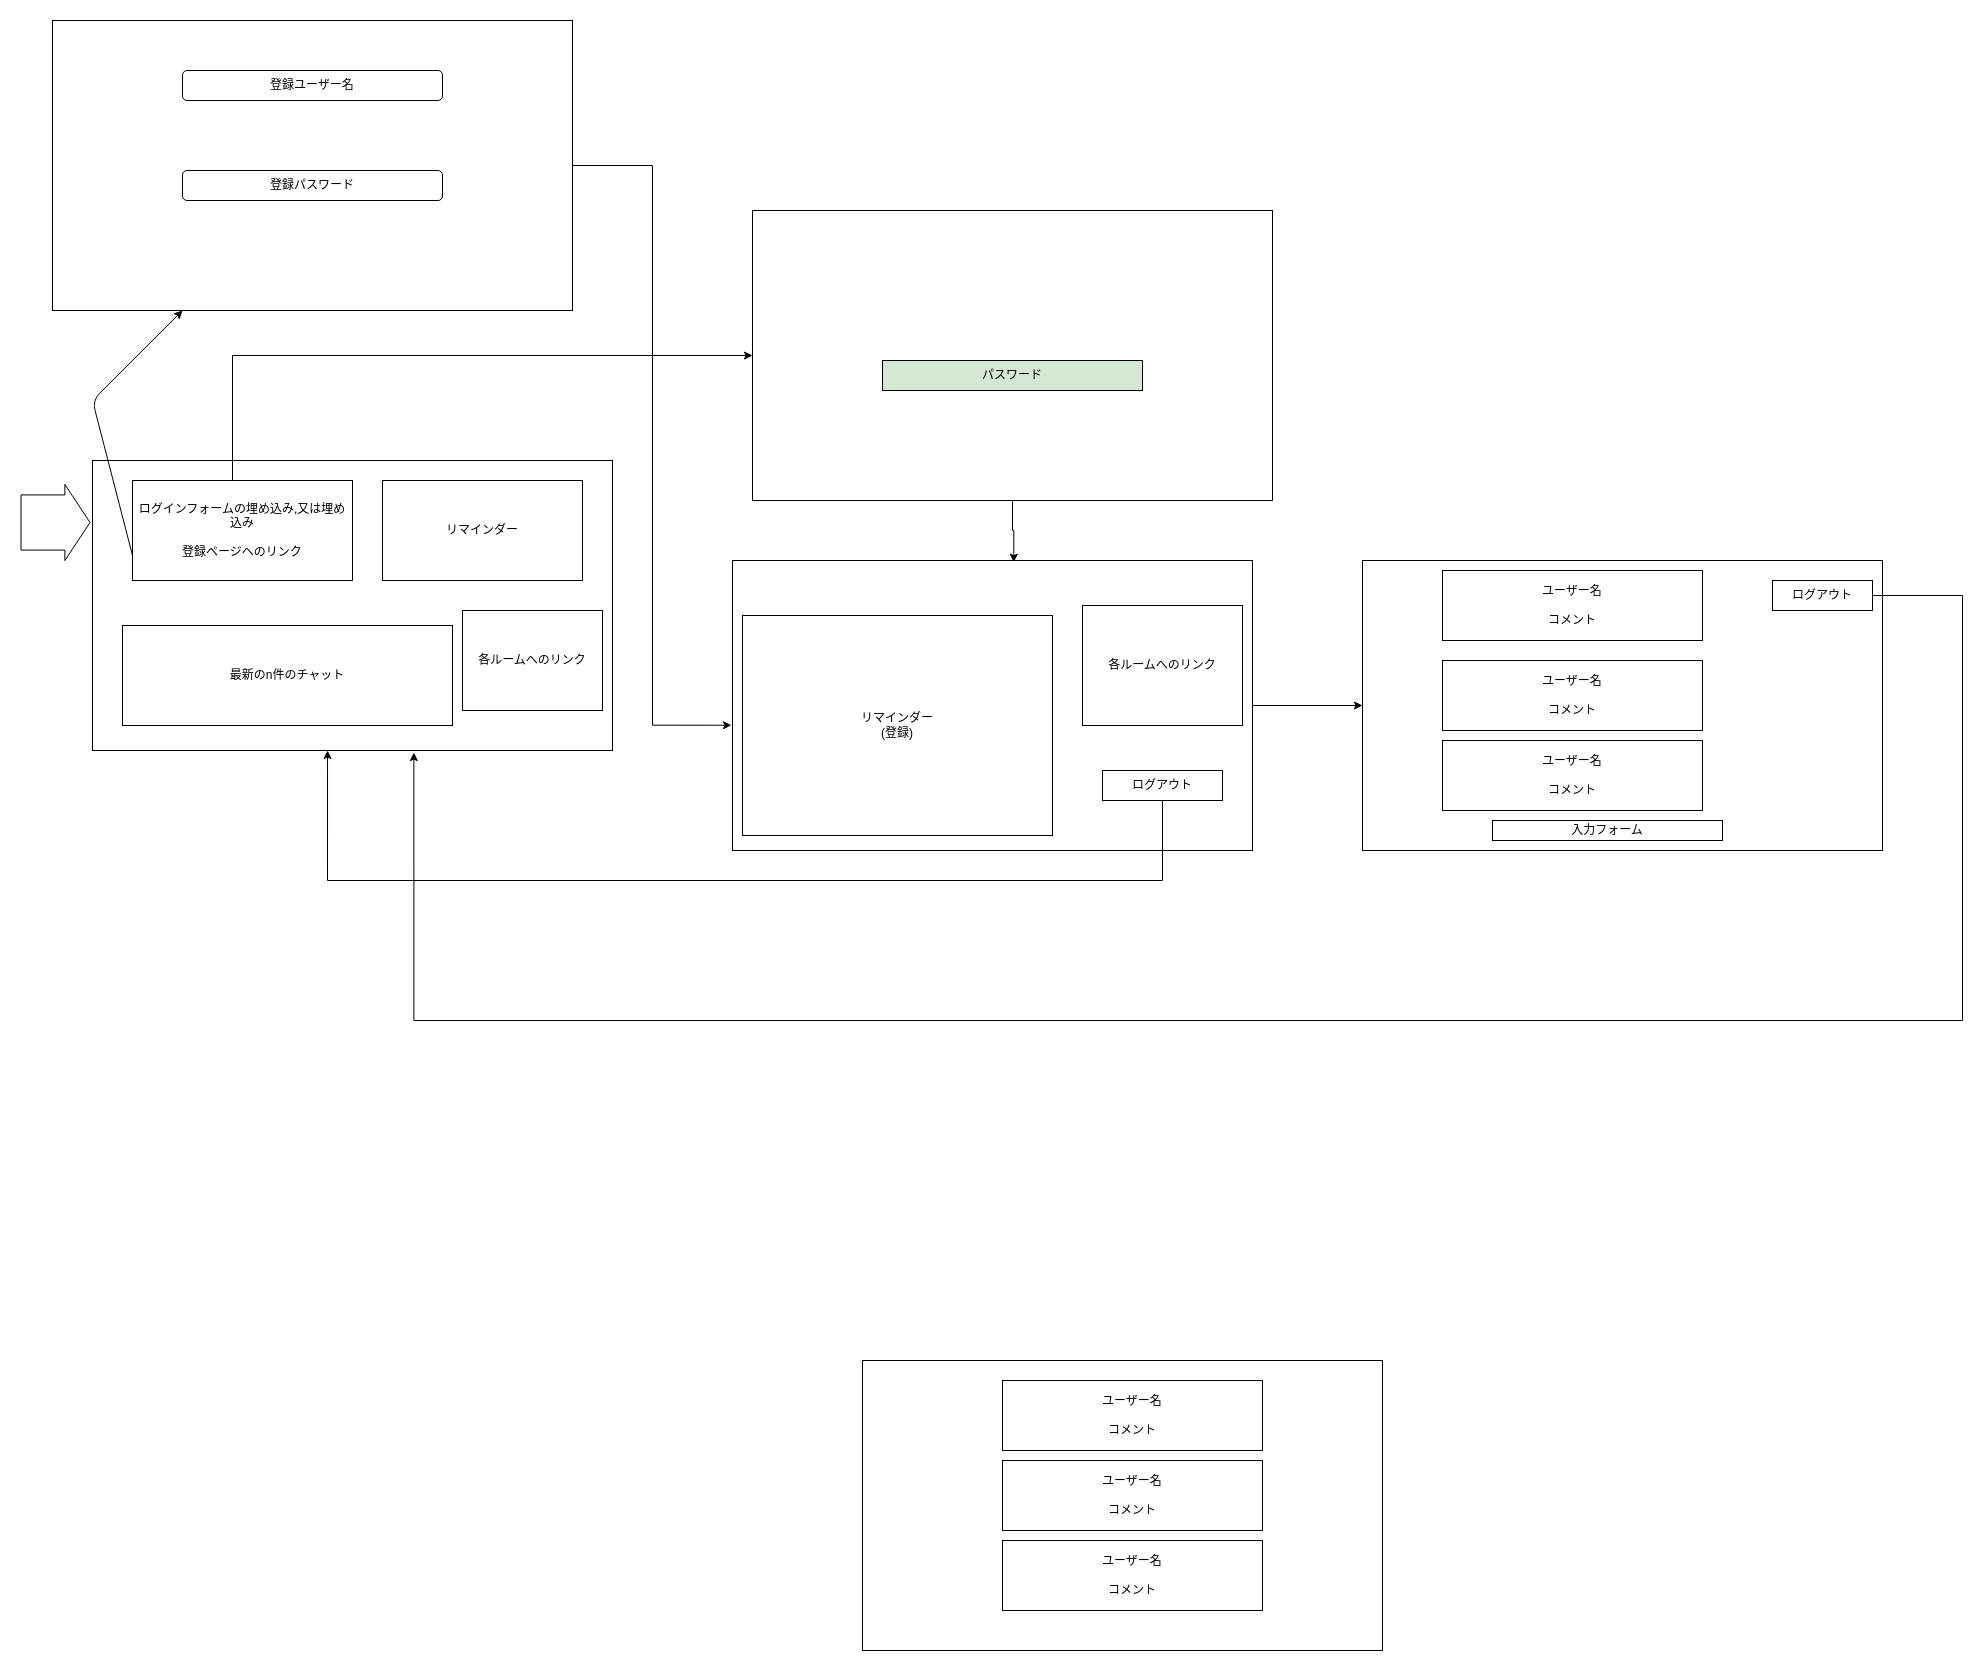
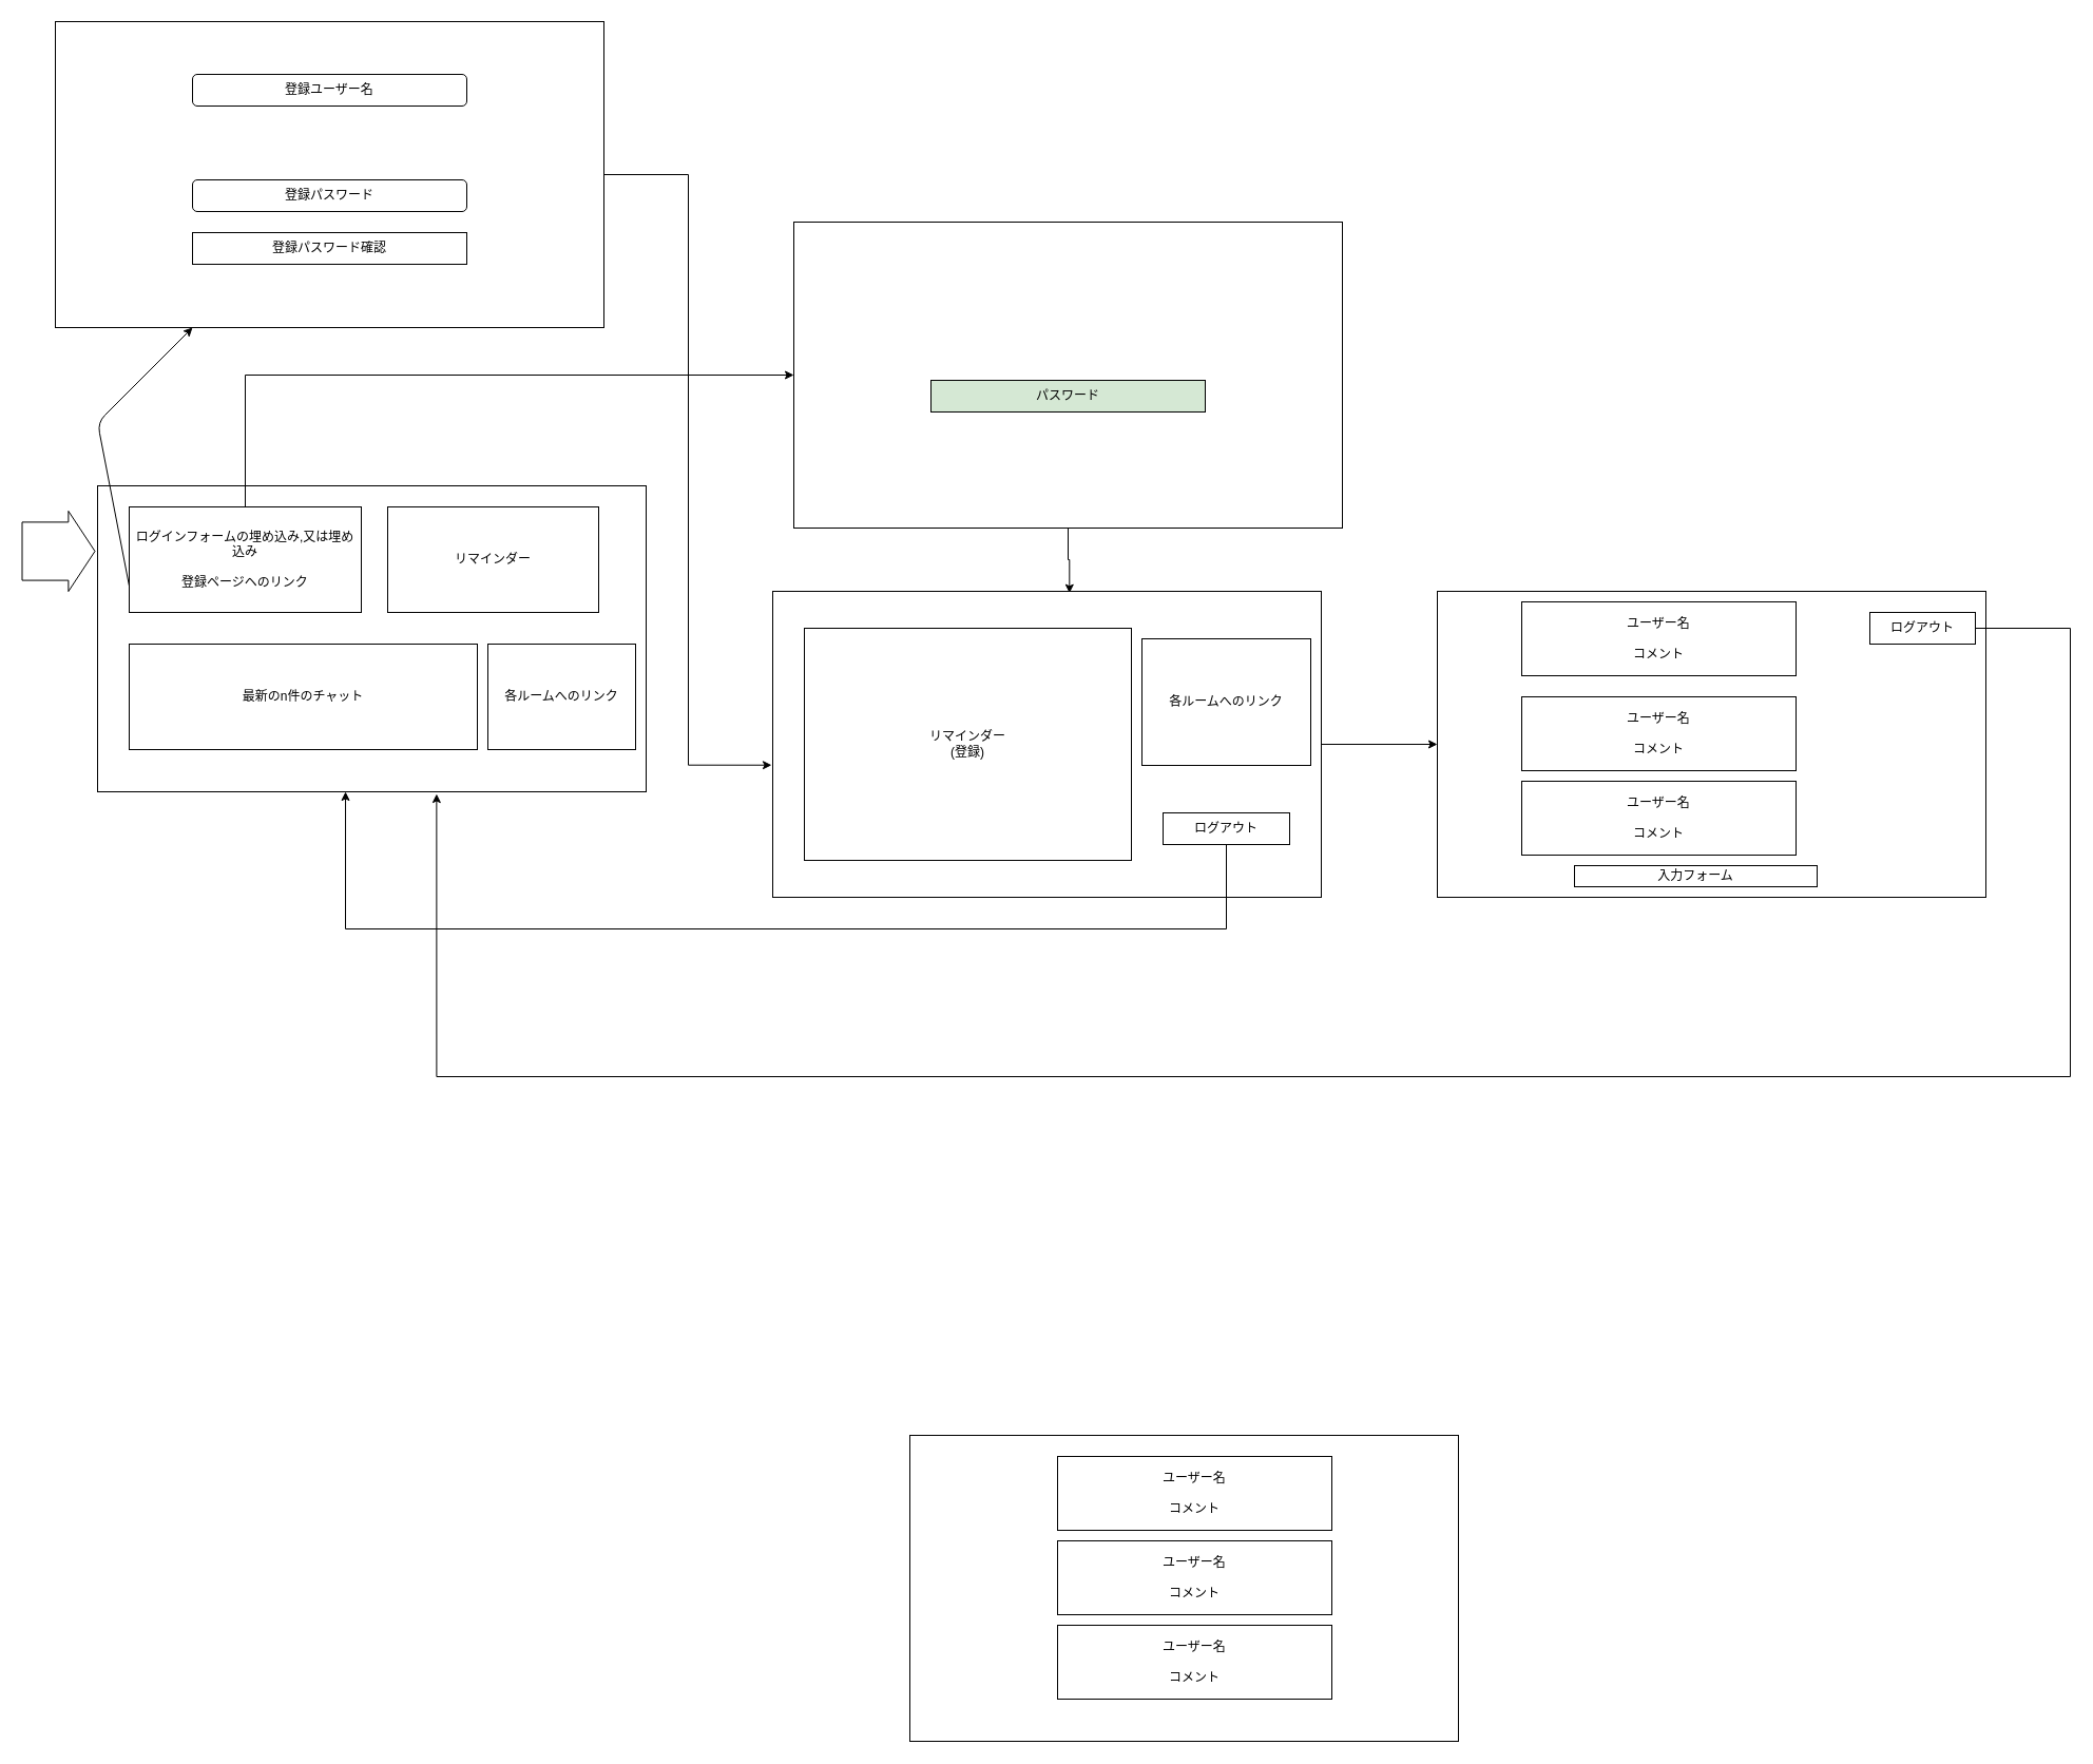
  <mxCell id="0" />
  <mxCell id="1" parent="0" />
  <mxCell id="2" value="" style="rounded=0;whiteSpace=wrap;html=1;strokeColor=#000000;fillColor=#FFFFFF;" vertex="1" parent="1"><mxGeometry x="92" y="460" width="520" height="290" as="geometry" /></mxCell>
  <mxCell id="3" style="edgeStyle=orthogonalEdgeStyle;rounded=0;orthogonalLoop=1;jettySize=auto;html=1;strokeColor=#000000;" edge="1" parent="1" source="4" target="9"><mxGeometry relative="1" as="geometry"><Array as="points"><mxPoint x="232" y="355" /></Array></mxGeometry></mxCell>
- <mxCell id="4" value="&lt;font color=&quot;#000000&quot;&gt;ログインフォームの埋め込み,又は埋め込み&lt;br&gt;&lt;br&gt;登録ページヘのリンク&lt;br&gt;&lt;/font&gt;" style="rounded=0;whiteSpace=wrap;html=1;strokeColor=#000000;fillColor=#FFFFFF;" vertex="1" parent="1"><mxGeometry x="132" y="480" width="220" height="100" as="geometry" /></mxCell>
- <mxCell id="5" value="&lt;font color=&quot;#000000&quot;&gt;リマインダー&lt;br&gt;&lt;/font&gt;" style="rounded=0;whiteSpace=wrap;html=1;strokeColor=#000000;fillColor=#FFFFFF;" vertex="1" parent="1"><mxGeometry x="382" y="480" width="200" height="100" as="geometry" /></mxCell>
- <mxCell id="6" value="&lt;font color=&quot;#000000&quot;&gt;最新のn件のチャット&lt;br&gt;&lt;/font&gt;" style="rounded=0;whiteSpace=wrap;html=1;strokeColor=#000000;fillColor=#FFFFFF;" vertex="1" parent="1"><mxGeometry x="122" y="625" width="330" height="100" as="geometry" /></mxCell>
+ <mxCell id="4" value="&lt;font color=&quot;#000000&quot;&gt;ログインフォームの埋め込み,又は埋め込み&lt;br&gt;&lt;br&gt;登録ページヘのリンク&lt;br&gt;&lt;/font&gt;" style="rounded=0;whiteSpace=wrap;html=1;strokeColor=#000000;fillColor=#FFFFFF;" vertex="1" parent="1"><mxGeometry x="122" y="480" width="220" height="100" as="geometry" /></mxCell>
+ <mxCell id="5" value="&lt;font color=&quot;#000000&quot;&gt;リマインダー&lt;br&gt;&lt;/font&gt;" style="rounded=0;whiteSpace=wrap;html=1;strokeColor=#000000;fillColor=#FFFFFF;" vertex="1" parent="1"><mxGeometry x="367" y="480" width="200" height="100" as="geometry" /></mxCell>
+ <mxCell id="6" value="&lt;font color=&quot;#000000&quot;&gt;最新のn件のチャット&lt;br&gt;&lt;/font&gt;" style="rounded=0;whiteSpace=wrap;html=1;strokeColor=#000000;fillColor=#FFFFFF;" vertex="1" parent="1"><mxGeometry x="122" y="610" width="330" height="100" as="geometry" /></mxCell>
  <mxCell id="7" value="&lt;font color=&quot;#000000&quot;&gt;各ルームへのリンク&lt;br&gt;&lt;/font&gt;" style="rounded=0;whiteSpace=wrap;html=1;strokeColor=#000000;fillColor=#FFFFFF;" vertex="1" parent="1"><mxGeometry x="462" y="610" width="140" height="100" as="geometry" /></mxCell>
  <mxCell id="8" style="edgeStyle=orthogonalEdgeStyle;rounded=0;orthogonalLoop=1;jettySize=auto;html=1;entryX=0.541;entryY=0.006;entryDx=0;entryDy=0;entryPerimeter=0;strokeColor=#000000;" edge="1" parent="1" source="9" target="16"><mxGeometry relative="1" as="geometry" /></mxCell>
  <mxCell id="9" value="" style="rounded=0;whiteSpace=wrap;html=1;strokeColor=#000000;fillColor=#FFFFFF;" vertex="1" parent="1"><mxGeometry x="752" y="210" width="520" height="290" as="geometry" /></mxCell>
  <mxCell id="10" value="&lt;font color=&quot;#000000&quot;&gt;パスワード&lt;br&gt;&lt;/font&gt;" style="rounded=0;whiteSpace=wrap;html=1;strokeColor=#000000;fillColor=#d5e8d4;" vertex="1" parent="1"><mxGeometry x="882" width="260" height="30" as="geometry" y="360" /></mxCell>
  <mxCell id="11" value="" style="rounded=0;whiteSpace=wrap;html=1;strokeColor=#000000;fillColor=#FFFFFF;" vertex="1" parent="1"><mxGeometry x="862" y="1360" width="520" height="290" as="geometry" /></mxCell>
  <mxCell id="12" value="&lt;font color=&quot;#000000&quot;&gt;ユーザー名&lt;br&gt;&lt;br&gt;コメント&lt;br&gt;&lt;/font&gt;" style="rounded=0;whiteSpace=wrap;html=1;strokeColor=#000000;fillColor=#FFFFFF;" vertex="1" parent="1"><mxGeometry x="1002" y="1380" width="260" height="70" as="geometry" /></mxCell>
  <mxCell id="13" value="&lt;font color=&quot;#000000&quot;&gt;ユーザー名&lt;br&gt;&lt;br&gt;コメント&lt;br&gt;&lt;/font&gt;" style="rounded=0;whiteSpace=wrap;html=1;strokeColor=#000000;fillColor=#FFFFFF;" vertex="1" parent="1"><mxGeometry x="1002" y="1460" width="260" height="70" as="geometry" /></mxCell>
  <mxCell id="14" value="&lt;font color=&quot;#000000&quot;&gt;ユーザー名&lt;br&gt;&lt;br&gt;コメント&lt;br&gt;&lt;/font&gt;" style="rounded=0;whiteSpace=wrap;html=1;strokeColor=#000000;fillColor=#FFFFFF;" vertex="1" parent="1"><mxGeometry x="1002" y="1540" width="260" height="70" as="geometry" /></mxCell>
  <mxCell id="15" style="edgeStyle=orthogonalEdgeStyle;rounded=0;orthogonalLoop=1;jettySize=auto;html=1;entryX=0;entryY=0.5;entryDx=0;entryDy=0;strokeColor=#000000;" edge="1" parent="1" source="16" target="24"><mxGeometry relative="1" as="geometry" /></mxCell>
  <mxCell id="16" value="" style="rounded=0;whiteSpace=wrap;html=1;strokeColor=#000000;fillColor=#FFFFFF;" vertex="1" parent="1"><mxGeometry x="732" y="560" width="520" height="290" as="geometry" /></mxCell>
- <mxCell id="17" value="&lt;font color=&quot;#000000&quot;&gt;リマインダー&lt;br&gt;(登録)&lt;br&gt;&lt;/font&gt;" style="rounded=0;whiteSpace=wrap;html=1;strokeColor=#000000;fillColor=#FFFFFF;" vertex="1" parent="1"><mxGeometry x="742" y="615" width="310" height="220" as="geometry" /></mxCell>
+ <mxCell id="17" value="&lt;font color=&quot;#000000&quot;&gt;リマインダー&lt;br&gt;(登録)&lt;br&gt;&lt;/font&gt;" style="rounded=0;whiteSpace=wrap;html=1;strokeColor=#000000;fillColor=#FFFFFF;" vertex="1" parent="1"><mxGeometry x="762" y="595" width="310" height="220" as="geometry" /></mxCell>
  <mxCell id="18" value="&lt;font color=&quot;#000000&quot;&gt;各ルームへのリンク&lt;br&gt;&lt;/font&gt;" style="rounded=0;whiteSpace=wrap;html=1;strokeColor=#000000;fillColor=#FFFFFF;" vertex="1" parent="1"><mxGeometry x="1082" y="605" width="160" height="120" as="geometry" /></mxCell>
  <mxCell id="19" style="edgeStyle=orthogonalEdgeStyle;rounded=0;orthogonalLoop=1;jettySize=auto;html=1;entryX=-0.002;entryY=0.568;entryDx=0;entryDy=0;entryPerimeter=0;strokeColor=#000000;" edge="1" parent="1" source="20" target="16"><mxGeometry relative="1" as="geometry" /></mxCell>
  <mxCell id="20" value="" style="rounded=0;whiteSpace=wrap;html=1;strokeColor=#000000;fillColor=#FFFFFF;" vertex="1" parent="1"><mxGeometry y="20" width="520" height="290" as="geometry" x="52" /></mxCell>
  <mxCell id="21" value="&lt;font color=&quot;#000000&quot;&gt;登録ユーザー名&lt;br&gt;&lt;/font&gt;" style="whiteSpace=wrap;html=1;strokeColor=#000000;fillColor=#FFFFFF;rounded=1;" vertex="1" parent="1"><mxGeometry x="182" y="70" width="260" height="30" as="geometry" /></mxCell>
  <mxCell id="22" value="&lt;font color=&quot;#000000&quot;&gt;登録パスワード&lt;br&gt;&lt;/font&gt;" style="whiteSpace=wrap;html=1;strokeColor=#000000;fillColor=#FFFFFF;rounded=1;" vertex="1" parent="1"><mxGeometry x="182" y="170" width="260" height="30" as="geometry" /></mxCell>
+ <mxCell id="23" value="&lt;font color=&quot;#000000&quot;&gt;登録パスワード確認&lt;br&gt;&lt;/font&gt;" style="rounded=0;whiteSpace=wrap;html=1;strokeColor=#000000;fillColor=#FFFFFF;" vertex="1" parent="1"><mxGeometry x="182" y="220" width="260" height="30" as="geometry" /></mxCell>
  <mxCell id="24" value="" style="rounded=0;whiteSpace=wrap;html=1;strokeColor=#000000;fillColor=#FFFFFF;" vertex="1" parent="1"><mxGeometry x="1362" y="560" width="520" height="290" as="geometry" /></mxCell>
  <mxCell id="25" value="&lt;font color=&quot;#000000&quot;&gt;ユーザー名&lt;br&gt;&lt;br&gt;コメント&lt;br&gt;&lt;/font&gt;" style="rounded=0;whiteSpace=wrap;html=1;strokeColor=#000000;fillColor=#FFFFFF;" vertex="1" parent="1"><mxGeometry x="1442" y="570" width="260" height="70" as="geometry" /></mxCell>
  <mxCell id="26" value="&lt;font color=&quot;#000000&quot;&gt;ユーザー名&lt;br&gt;&lt;br&gt;コメント&lt;br&gt;&lt;/font&gt;" style="rounded=0;whiteSpace=wrap;html=1;strokeColor=#000000;fillColor=#FFFFFF;" vertex="1" parent="1"><mxGeometry x="1442" y="660" width="260" height="70" as="geometry" /></mxCell>
  <mxCell id="27" value="&lt;font color=&quot;#000000&quot;&gt;ユーザー名&lt;br&gt;&lt;br&gt;コメント&lt;br&gt;&lt;/font&gt;" style="rounded=0;whiteSpace=wrap;html=1;strokeColor=#000000;fillColor=#FFFFFF;" vertex="1" parent="1"><mxGeometry x="1442" y="740" width="260" height="70" as="geometry" /></mxCell>
  <mxCell id="28" style="edgeStyle=orthogonalEdgeStyle;rounded=0;orthogonalLoop=1;jettySize=auto;html=1;entryX=0.452;entryY=1;entryDx=0;entryDy=0;entryPerimeter=0;strokeColor=#000000;" edge="1" parent="1" source="29" target="2"><mxGeometry relative="1" as="geometry"><Array as="points"><mxPoint x="1162" y="880" /><mxPoint x="327" y="880" /></Array></mxGeometry></mxCell>
  <mxCell id="29" value="&lt;font color=&quot;#000000&quot;&gt;ログアウト&lt;br&gt;&lt;/font&gt;" style="rounded=0;whiteSpace=wrap;html=1;strokeColor=#000000;fillColor=#FFFFFF;" vertex="1" parent="1"><mxGeometry x="1102" y="770" width="120" height="30" as="geometry" /></mxCell>
  <mxCell id="30" style="edgeStyle=orthogonalEdgeStyle;rounded=0;orthogonalLoop=1;jettySize=auto;html=1;strokeColor=#000000;entryX=0.618;entryY=1.007;entryDx=0;entryDy=0;entryPerimeter=0;" edge="1" parent="1" source="31" target="2"><mxGeometry relative="1" as="geometry"><mxPoint x="612" y="840" as="targetPoint" /><Array as="points"><mxPoint x="1962" y="595" /><mxPoint x="1962" y="1020" /><mxPoint x="413" y="1020" /></Array></mxGeometry></mxCell>
  <mxCell id="31" value="&lt;font color=&quot;#000000&quot;&gt;ログアウト&lt;br&gt;&lt;/font&gt;" style="rounded=0;whiteSpace=wrap;html=1;strokeColor=#000000;fillColor=#FFFFFF;" vertex="1" parent="1"><mxGeometry x="1772" y="580" width="100" height="30" as="geometry" /></mxCell>
  <mxCell id="32" value="&lt;font color=&quot;#000000&quot;&gt;入力フォーム&lt;br&gt;&lt;/font&gt;" style="rounded=0;whiteSpace=wrap;html=1;strokeColor=#000000;fillColor=#FFFFFF;" vertex="1" parent="1"><mxGeometry x="1492" y="820" width="230" height="20" as="geometry" /></mxCell>
  <mxCell id="33" value="" style="endArrow=classic;html=1;strokeColor=#000000;exitX=0;exitY=0.75;exitDx=0;exitDy=0;entryX=0.25;entryY=1;entryDx=0;entryDy=0;" edge="1" parent="1" source="4" target="20"><mxGeometry width="50" height="50" relative="1" as="geometry"><mxPoint x="432" y="580" as="sourcePoint" /><mxPoint x="482" y="530" as="targetPoint" /><Array as="points"><mxPoint x="92" y="400" /></Array></mxGeometry></mxCell>
  <mxCell id="34" value="" style="shape=flexArrow;endArrow=classic;html=1;strokeColor=#000000;width=55.172;endSize=8.048;" edge="1" parent="1"><mxGeometry width="50" height="50" relative="1" as="geometry"><mxPoint x="20" y="522" as="sourcePoint" /><mxPoint x="90" y="522" as="targetPoint" /></mxGeometry></mxCell>
